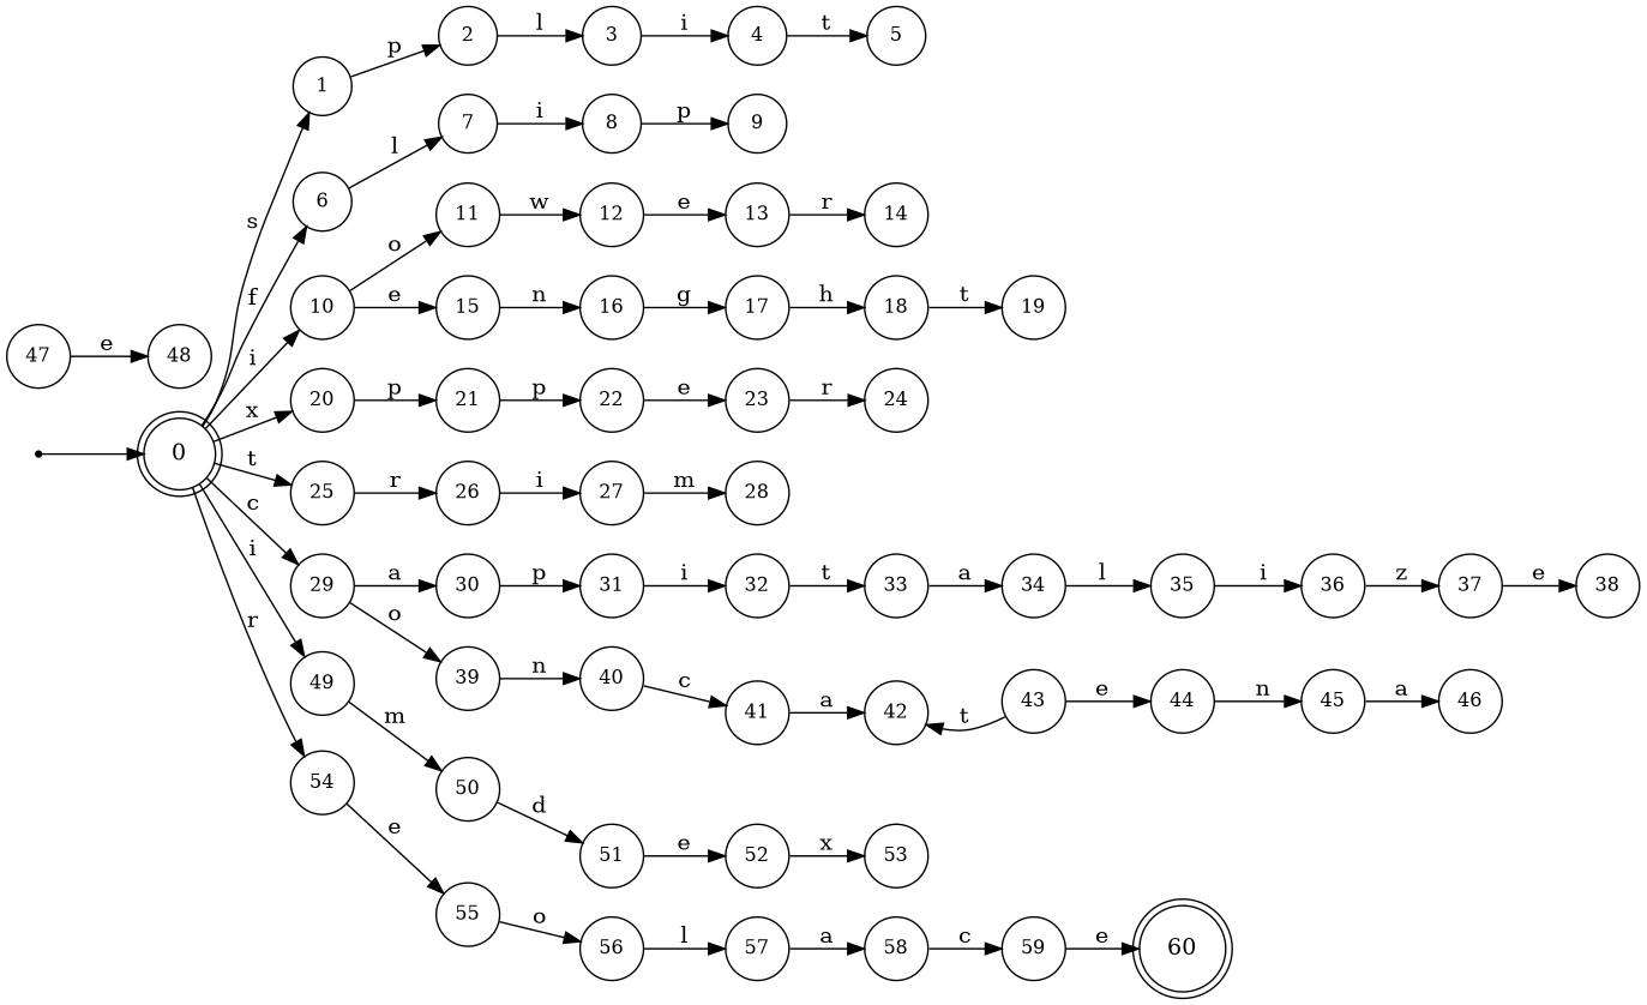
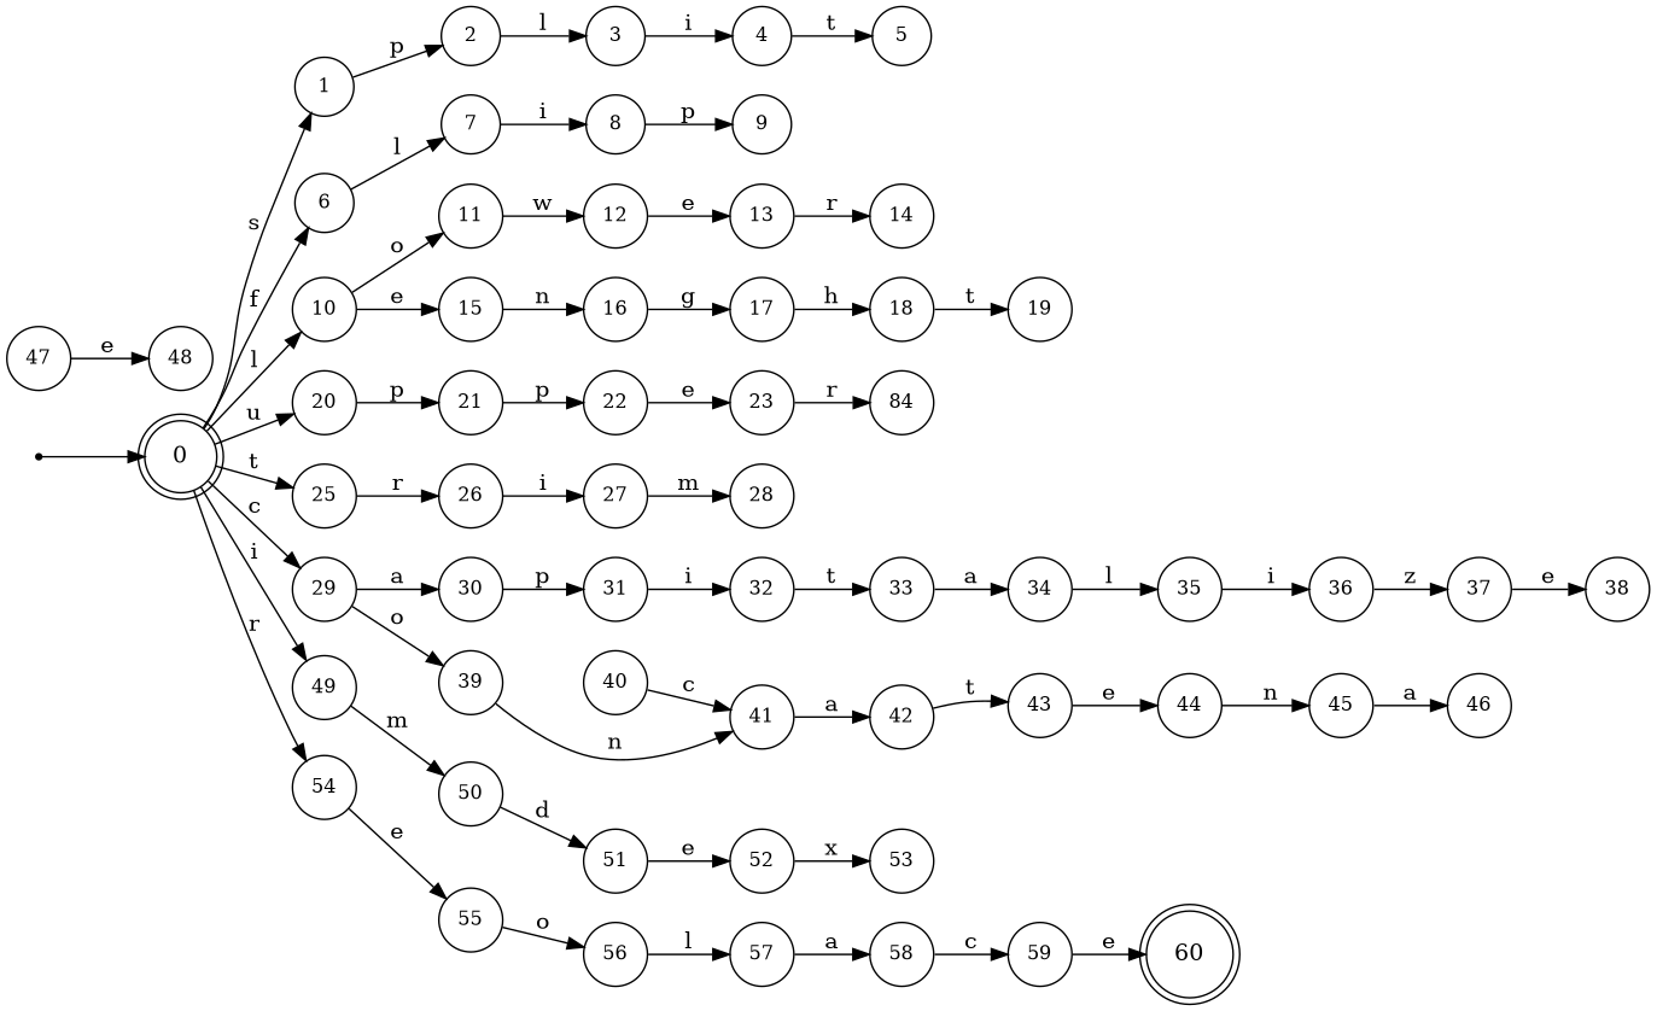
  digraph {
    rankdir=LR
    node [fontsize=12 shape=circle]
    n1 [fontsize=14 label=0 shape=doublecircle]
    n2 [label=1]
    n3 [label=6]
    n4 [label=10]
    n5 [label=20]
    n6 [label=25]
    n7 [label=29]
    n8 [label=49]
    n9 [label=54]
    n10 [label=2]
    n11 [label=7]
    n12 [label=11]
    n13 [label=15]
    n14 [label=21]
    n15 [label=26]
    n16 [label=30]
    n17 [label=39]
    n18 [label=50]
    n19 [label=55]
    n20 [label=3]
    n21 [label=4]
    n22 [label=5]
    n23 [label=8]
    n24 [label=9]
    n25 [label=12]
    n26 [label=16]
    n27 [label=13]
    n28 [label=14]
    n29 [label=17]
    n30 [label=18]
    n31 [label=19]
    n32 [label=22]
    n33 [label=23]
-   n34 [label=24]
+   n34 [label=84]
    n35 [label=27]
    n36 [label=28]
    n37 [label=31]
    n38 [label=40]
    n39 [label=32]
    n40 [label=33]
    n41 [label=34]
    n42 [label=35]
    n43 [label=36]
    n44 [label=37]
    n45 [label=38]
    n46 [label=41]
    n47 [label=42]
    n48 [label=43]
    n49 [label=44]
    n50 [label=45]
    n51 [label=46]
    n52 [label=47]
    n53 [label=48]
    n54 [label=51]
    n55 [label=52]
    n56 [label=53]
    n57 [label=56]
    n58 [label=57]
    n59 [label=58]
    n60 [label=59]
    n61 [fontsize=14 label=60 shape=doublecircle]
    n62 [fontsize=14 label=60 shape=point]
    n1 -> n2 [label=s]
    n1 -> n3 [label=f]
-   n1 -> n4 [label=i]
-   n1 -> n5 [label=x]
+   n1 -> n4 [label=l]
+   n1 -> n5 [label=u]
    n1 -> n6 [label=t]
    n1 -> n7 [label=c]
    n1 -> n8 [label=i]
    n1 -> n9 [label=r]
    n2 -> n10 [label=p]
    n3 -> n11 [label=l]
    n4 -> n12 [label=o]
    n4 -> n13 [label=e]
    n5 -> n14 [label=p]
    n6 -> n15 [label=r]
    n7 -> n16 [label=a]
    n7 -> n17 [label=o]
    n8 -> n18 [label=m]
    n9 -> n19 [label=e]
    n10 -> n20 [label=l]
    n11 -> n23 [label=i]
    n12 -> n25 [label=w]
    n13 -> n26 [label=n]
    n14 -> n32 [label=p]
    n15 -> n35 [label=i]
    n16 -> n37 [label=p]
-   n17 -> n38 [label=n]
+   n17 -> n46 [label=n]
    n18 -> n54 [label=d]
    n19 -> n57 [label=o]
    n20 -> n21 [label=i]
    n21 -> n22 [label=t]
    n23 -> n24 [label=p]
    n25 -> n27 [label=e]
    n26 -> n29 [label=g]
    n27 -> n28 [label=r]
    n29 -> n30 [label=h]
    n30 -> n31 [label=t]
    n32 -> n33 [label=e]
    n33 -> n34 [label=r]
    n35 -> n36 [label=m]
    n37 -> n39 [label=i]
    n38 -> n46 [label=c]
    n39 -> n40 [label=t]
    n40 -> n41 [label=a]
    n41 -> n42 [label=l]
    n42 -> n43 [label=i]
    n43 -> n44 [label=z]
    n44 -> n45 [label=e]
    n46 -> n47 [label=a]
-   n48 -> n47 [label=t]
+   n47 -> n48 [label=t]
    n48 -> n49 [label=e]
    n49 -> n50 [label=n]
    n50 -> n51 [label=a]
    n52 -> n53 [label=e]
    n54 -> n55 [label=e]
    n55 -> n56 [label=x]
    n57 -> n58 [label=l]
    n58 -> n59 [label=a]
    n59 -> n60 [label=c]
    n60 -> n61 [label=e]
    n62 -> n1
  }
